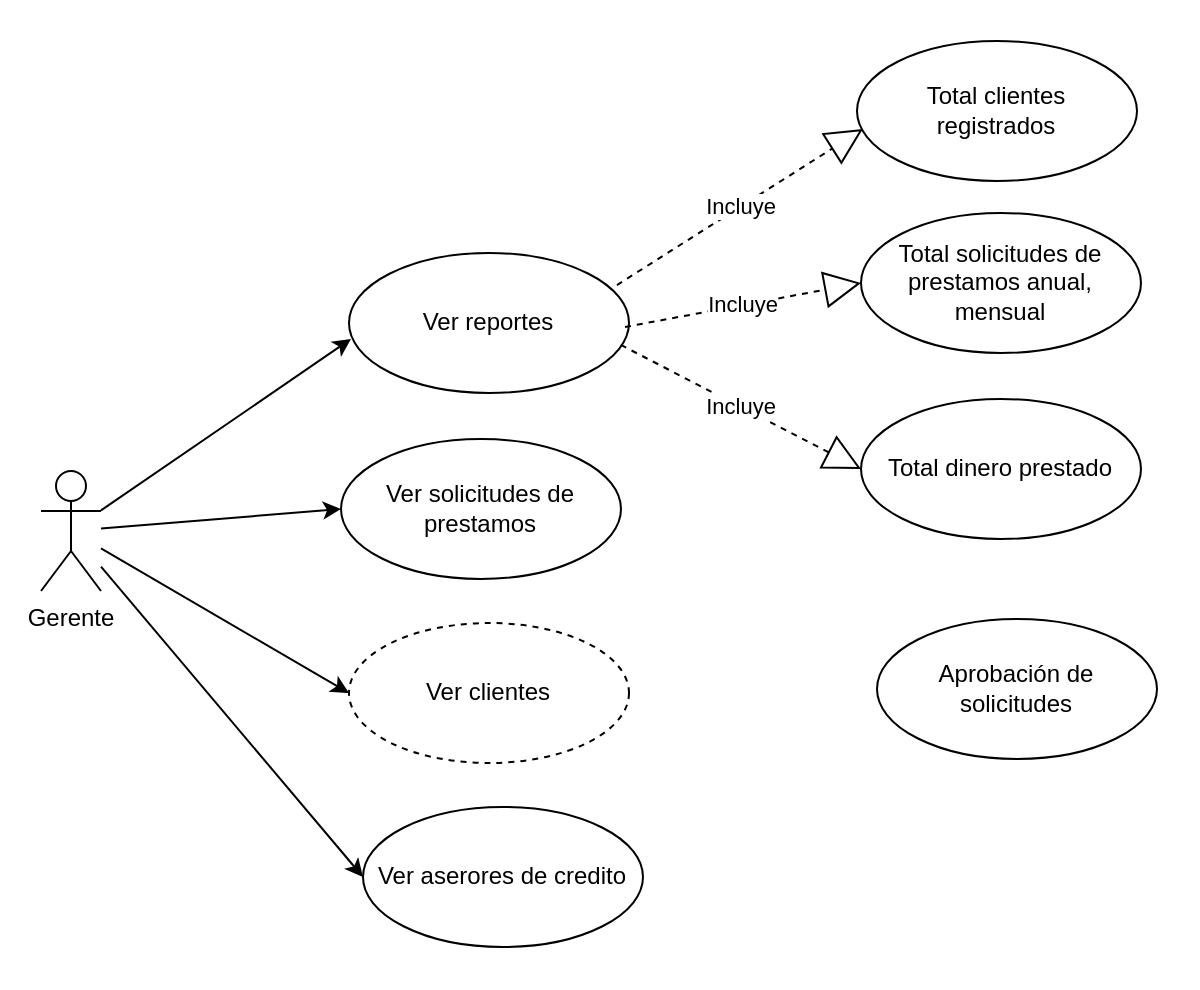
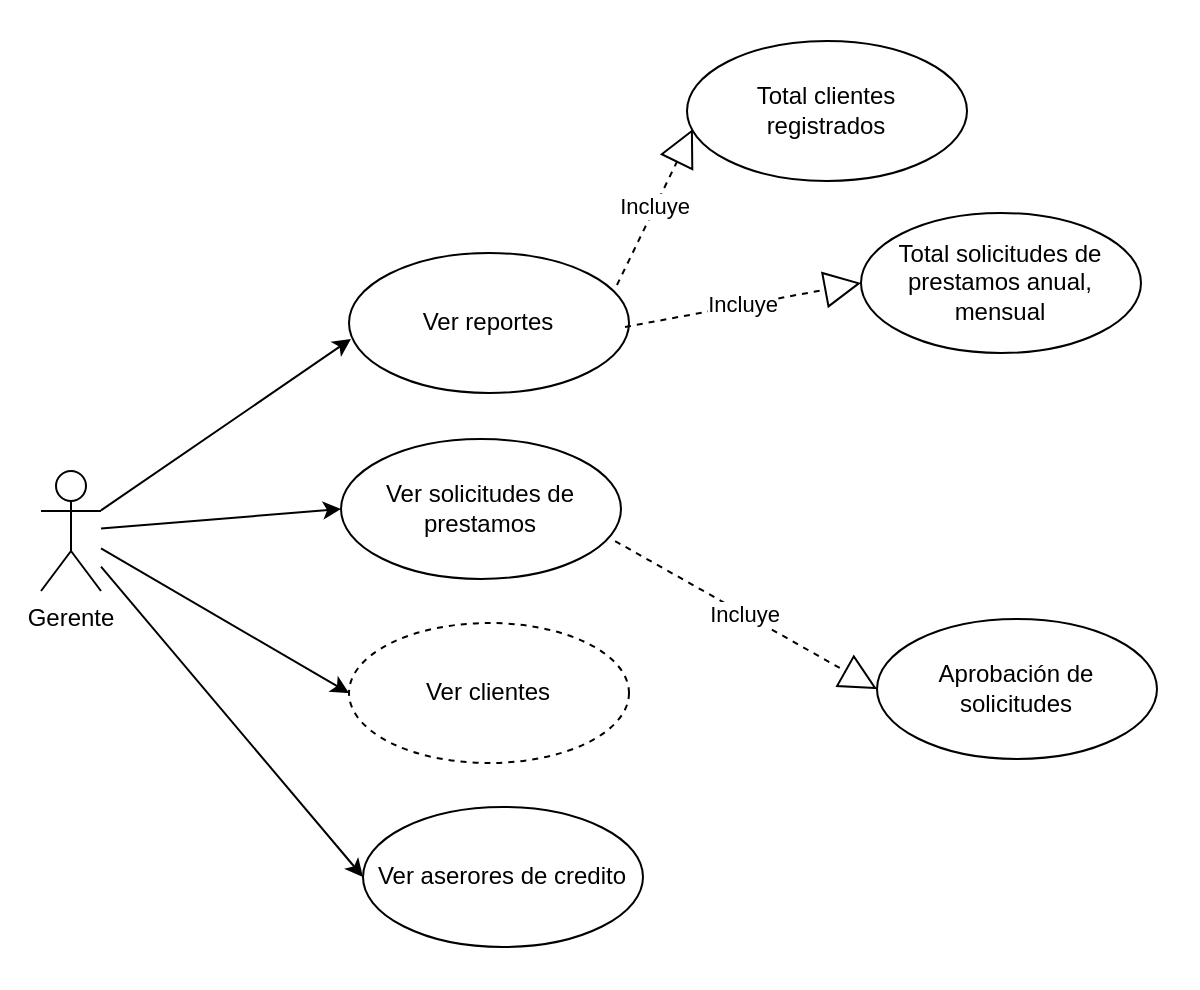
  <mxCell id="0" />
  <mxCell id="1" parent="0" />
  <mxCell id="2" style="edgeStyle=none;html=1;entryX=0.007;entryY=0.614;entryDx=0;entryDy=0;entryPerimeter=0;" parent="1" source="6" target="7" edge="1"><mxGeometry relative="1" as="geometry"><mxPoint x="159" y="170.439" as="targetPoint" /></mxGeometry></mxCell>
  <mxCell id="3" style="edgeStyle=none;html=1;entryX=0;entryY=0.5;entryDx=0;entryDy=0;" parent="1" source="6" target="8" edge="1"><mxGeometry relative="1" as="geometry"><mxPoint x="159" y="277.489" as="targetPoint" /></mxGeometry></mxCell>
  <mxCell id="4" style="edgeStyle=none;html=1;entryX=0;entryY=0.5;entryDx=0;entryDy=0;" parent="1" source="6" target="9" edge="1"><mxGeometry relative="1" as="geometry" /></mxCell>
  <mxCell id="5" style="edgeStyle=none;html=1;entryX=0;entryY=0.5;entryDx=0;entryDy=0;" parent="1" source="6" target="16" edge="1"><mxGeometry relative="1" as="geometry" /></mxCell>
  <mxCell id="6" value="Gerente" style="shape=umlActor;verticalLabelPosition=bottom;verticalAlign=top;html=1;" parent="1" vertex="1"><mxGeometry x="20" y="235" width="30" height="60" as="geometry" /></mxCell>
  <mxCell id="7" value="Ver reportes" style="ellipse;whiteSpace=wrap;html=1;" parent="1" vertex="1"><mxGeometry x="174" y="126" width="140" height="70" as="geometry" /></mxCell>
  <mxCell id="8" value="Ver clientes" style="ellipse;whiteSpace=wrap;html=1;dashed=1;" parent="1" vertex="1"><mxGeometry x="174" y="311" width="140" height="70" as="geometry" /></mxCell>
  <mxCell id="9" value="Ver aserores de credito" style="ellipse;whiteSpace=wrap;html=1;" parent="1" vertex="1"><mxGeometry x="181" y="403" width="140" height="70" as="geometry" /></mxCell>
  <mxCell id="10" value="Total solicitudes de prestamos anual, mensual" style="ellipse;whiteSpace=wrap;html=1;" parent="1" vertex="1"><mxGeometry x="430" y="106" width="140" height="70" as="geometry" /></mxCell>
  <mxCell id="11" value="Incluye" style="endArrow=block;endSize=16;endFill=0;html=1;dashed=1;entryX=0;entryY=0.5;entryDx=0;entryDy=0;" parent="1" target="10" edge="1"><mxGeometry width="160" relative="1" as="geometry"><mxPoint x="312" y="163" as="sourcePoint" /><mxPoint x="391.16" y="128" as="targetPoint" /></mxGeometry></mxCell>
- <mxCell id="12" value="Total dinero prestado" style="ellipse;whiteSpace=wrap;html=1;" parent="1" vertex="1"><mxGeometry x="430" y="199" width="140" height="70" as="geometry" /></mxCell>
- <mxCell id="13" value="Incluye" style="endArrow=block;endSize=16;endFill=0;html=1;dashed=1;entryX=0;entryY=0.5;entryDx=0;entryDy=0;exitX=0.971;exitY=0.657;exitDx=0;exitDy=0;exitPerimeter=0;" parent="1" source="7" target="12" edge="1"><mxGeometry width="160" relative="1" as="geometry"><mxPoint x="322" y="173" as="sourcePoint" /><mxPoint x="440" y="151" as="targetPoint" /></mxGeometry></mxCell>
  <mxCell id="14" value="&lt;div&gt;Aprobación de&lt;/div&gt;&lt;div&gt;solicitudes&lt;/div&gt;" style="ellipse;whiteSpace=wrap;html=1;" parent="1" vertex="1"><mxGeometry x="438" y="309" width="140" height="70" as="geometry" /></mxCell>
+ <mxCell id="15" value="Incluye" style="endArrow=block;endSize=16;endFill=0;html=1;dashed=1;exitX=0.979;exitY=0.729;exitDx=0;exitDy=0;entryX=0;entryY=0.5;entryDx=0;entryDy=0;exitPerimeter=0;" parent="1" source="16" target="14" edge="1"><mxGeometry width="160" relative="1" as="geometry"><mxPoint x="381" y="431" as="sourcePoint" /><mxPoint x="494.94" y="350" as="targetPoint" /></mxGeometry></mxCell>
  <mxCell id="16" value="Ver solicitudes de prestamos" style="ellipse;whiteSpace=wrap;html=1;" parent="1" vertex="1"><mxGeometry x="170" y="219" width="140" height="70" as="geometry" /></mxCell>
  <mxCell id="17" value="Incluye" style="endArrow=block;endSize=16;endFill=0;html=1;dashed=1;exitX=0.957;exitY=0.229;exitDx=0;exitDy=0;exitPerimeter=0;entryX=0.021;entryY=0.629;entryDx=0;entryDy=0;entryPerimeter=0;" edge="1" parent="1" source="7" target="18"><mxGeometry width="160" relative="1" as="geometry"><mxPoint x="306" y="134" as="sourcePoint" /><mxPoint x="424" y="86" as="targetPoint" /></mxGeometry></mxCell>
- <mxCell id="18" value="Total clientes &lt;br&gt;registrados" style="ellipse;whiteSpace=wrap;html=1;" vertex="1" parent="1"><mxGeometry x="428" y="20" width="140" height="70" as="geometry" /></mxCell>
+ <mxCell id="18" value="Total clientes &lt;br&gt;registrados" style="ellipse;whiteSpace=wrap;html=1;" vertex="1" parent="1"><mxGeometry x="343" y="20" width="140" height="70" as="geometry" /></mxCell>
